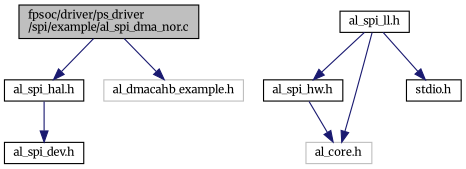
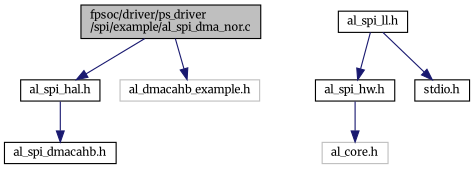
  digraph {
    fontname=Merriweather
    node [color=black fillcolor=white fontname=Merriweather fontsize=10 shape=record style=filled]
    edge [color=midnightblue fontname=Merriweather fontsize=10 labelfontname=Helvetica labelfontsize=10 style=solid]
    n1 [fillcolor=grey75 fontcolor=black height=0.2 label="fpsoc/driver/ps_driver\l/spi/example/al_spi_dma_nor.c" width=0.4]
    n2 [height=0.2 label="al_spi_hal.h" width=0.4]
    n3 [color=grey75 height=0.2 label="al_dmacahb_example.h" width=0.4]
-   n4 [height=0.2 label="al_spi_dev.h" width=0.4]
+   n4 [height=0.2 label="al_spi_dmacahb.h" width=0.4]
    n5 [height=0.2 label="al_spi_ll.h" width=0.4]
    n6 [height=0.2 label="al_spi_hw.h" width=0.4]
    n7 [color=grey75 height=0.2 label="al_core.h" width=0.4]
    n8 [height=0.2 label="stdio.h" width=0.4]
    n1 -> n2
    n1 -> n3
    n2 -> n4
    n5 -> n6
-   n5 -> n7
    n5 -> n8
    n6 -> n7
  }
